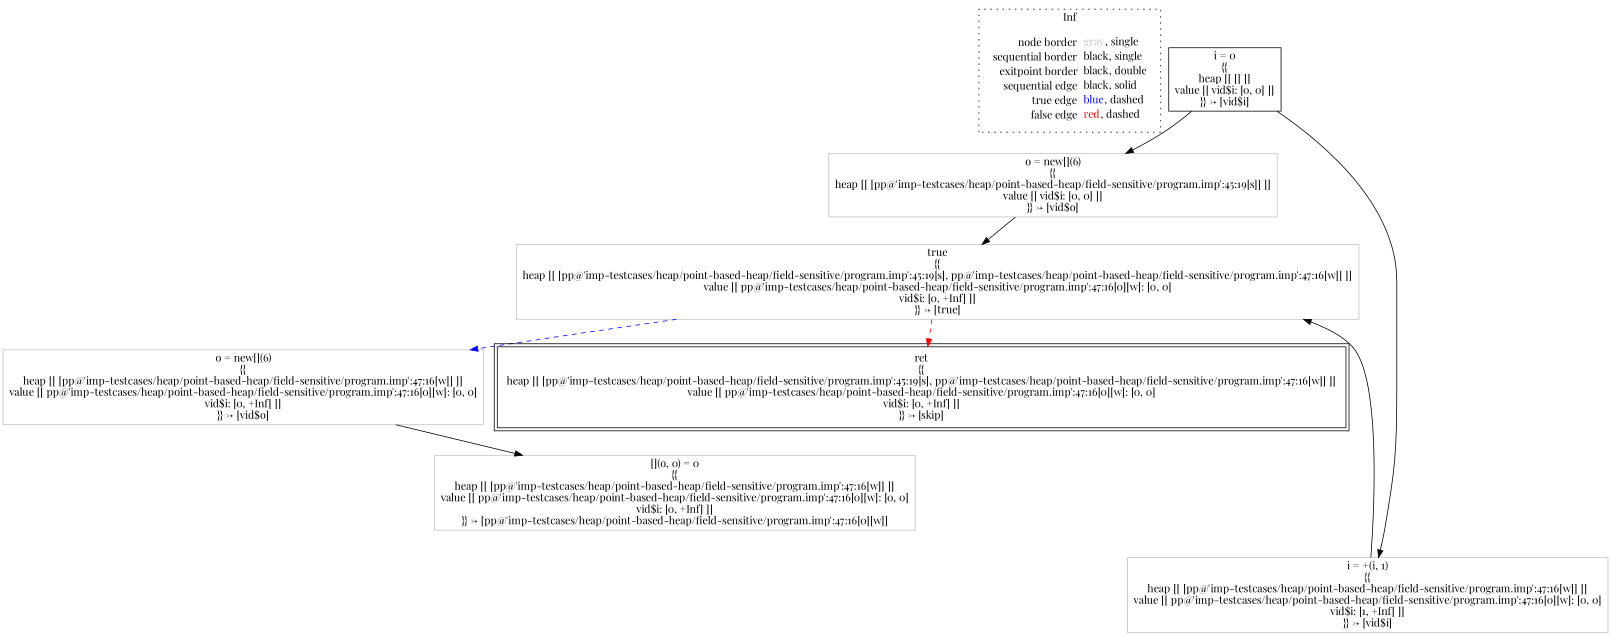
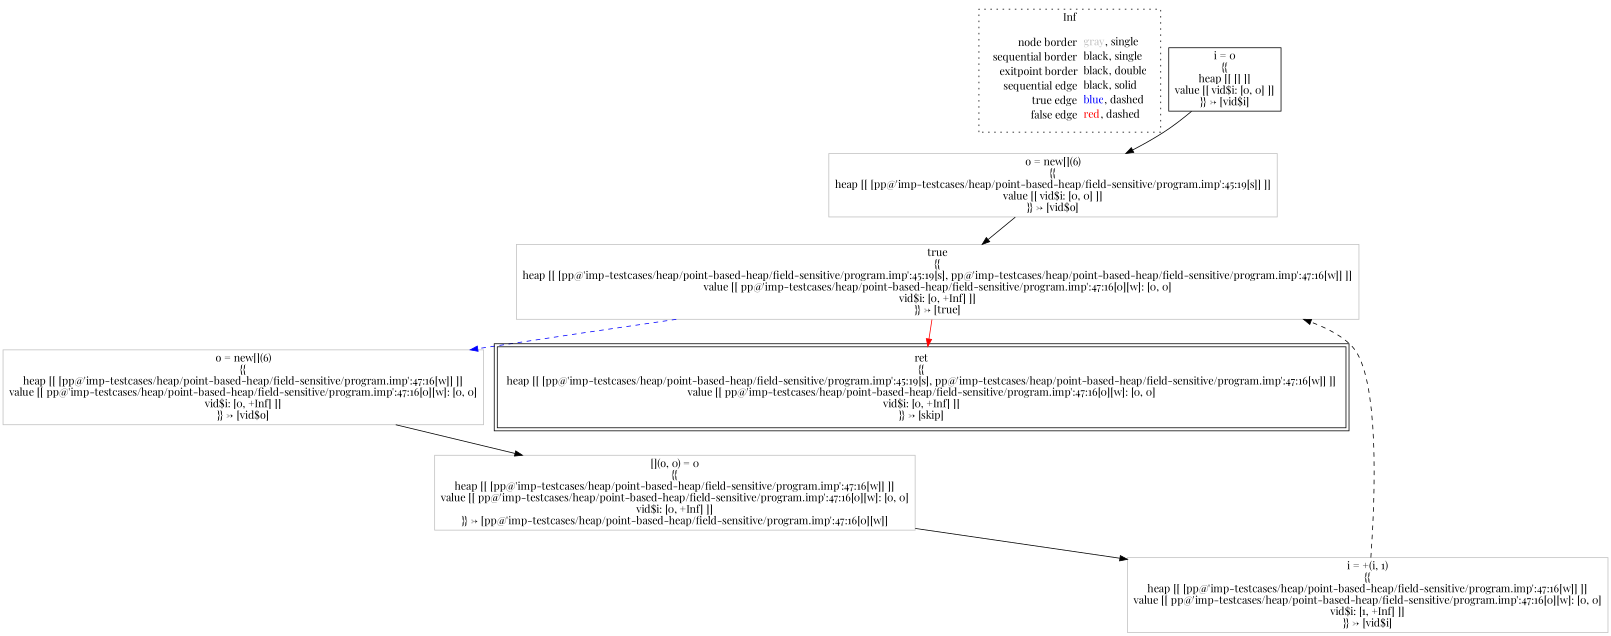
  digraph {
    fontname="Playfair Display"
    node [fontname="Playfair Display" shape=rect color=gray]
    edge [color=black fontname="Playfair Display"]
    n1 [label=<<table border="0" cellpadding="2" cellspacing="0" cellborder="0"><tr><td align="right">node border&nbsp;</td><td align="left"><font color="gray">gray</font>, single</td></tr><tr><td align="right">sequential border&nbsp;</td><td align="left"><font color="black">black</font>, single</td></tr><tr><td align="right">exitpoint border&nbsp;</td><td align="left"><font color="black">black</font>, double</td></tr><tr><td align="right">sequential edge&nbsp;</td><td align="left"><font color="black">black</font>, solid</td></tr><tr><td align="right">true edge&nbsp;</td><td align="left"><font color="blue">blue</font>, dashed</td></tr><tr><td align="right">false edge&nbsp;</td><td align="left"><font color="red">red</font>, dashed</td></tr></table>> shape=plaintext color=""]
    n2 [color=black label=<i = 0<BR/>{{<BR/>heap [[ [] ]]<BR/>value [[ vid$i: [0, 0] ]]<BR/>}} -&gt; [vid$i]>]
    n3 [label=<o = new[](6)<BR/>{{<BR/>heap [[ [pp@'imp-testcases/heap/point-based-heap/field-sensitive/program.imp':45:19[s]] ]]<BR/>value [[ vid$i: [0, 0] ]]<BR/>}} -&gt; [vid$o]>]
    n4 [label=<true<BR/>{{<BR/>heap [[ [pp@'imp-testcases/heap/point-based-heap/field-sensitive/program.imp':45:19[s], pp@'imp-testcases/heap/point-based-heap/field-sensitive/program.imp':47:16[w]] ]]<BR/>value [[ pp@'imp-testcases/heap/point-based-heap/field-sensitive/program.imp':47:16[0][w]: [0, 0]<BR/>vid$i: [0, +Inf] ]]<BR/>}} -&gt; [true]>]
    n5 [label=<o = new[](6)<BR/>{{<BR/>heap [[ [pp@'imp-testcases/heap/point-based-heap/field-sensitive/program.imp':47:16[w]] ]]<BR/>value [[ pp@'imp-testcases/heap/point-based-heap/field-sensitive/program.imp':47:16[0][w]: [0, 0]<BR/>vid$i: [0, +Inf] ]]<BR/>}} -&gt; [vid$o]>]
    n6 [color=black label=<ret<BR/>{{<BR/>heap [[ [pp@'imp-testcases/heap/point-based-heap/field-sensitive/program.imp':45:19[s], pp@'imp-testcases/heap/point-based-heap/field-sensitive/program.imp':47:16[w]] ]]<BR/>value [[ pp@'imp-testcases/heap/point-based-heap/field-sensitive/program.imp':47:16[0][w]: [0, 0]<BR/>vid$i: [0, +Inf] ]]<BR/>}} -&gt; [skip]> peripheries=2]
    n7 [label=<[](o, 0) = 0<BR/>{{<BR/>heap [[ [pp@'imp-testcases/heap/point-based-heap/field-sensitive/program.imp':47:16[w]] ]]<BR/>value [[ pp@'imp-testcases/heap/point-based-heap/field-sensitive/program.imp':47:16[0][w]: [0, 0]<BR/>vid$i: [0, +Inf] ]]<BR/>}} -&gt; [pp@'imp-testcases/heap/point-based-heap/field-sensitive/program.imp':47:16[0][w]]>]
    n8 [label=<i = +(i, 1)<BR/>{{<BR/>heap [[ [pp@'imp-testcases/heap/point-based-heap/field-sensitive/program.imp':47:16[w]] ]]<BR/>value [[ pp@'imp-testcases/heap/point-based-heap/field-sensitive/program.imp':47:16[0][w]: [0, 0]<BR/>vid$i: [1, +Inf] ]]<BR/>}} -&gt; [vid$i]>]
    subgraph cluster_1 {
      label=Inf
      style=dotted
      n1
    }
    n2 -> n3
    n3 -> n4
    n4 -> n5 [color=blue style=dashed]
-   n4 -> n6 [color=red style=dashed]
+   n4 -> n6 [color=red style=solid]
    n5 -> n7
-   n2 -> n8
-   n8 -> n4
+   n7 -> n8
+   n8 -> n4 [style=dashed]
  }
